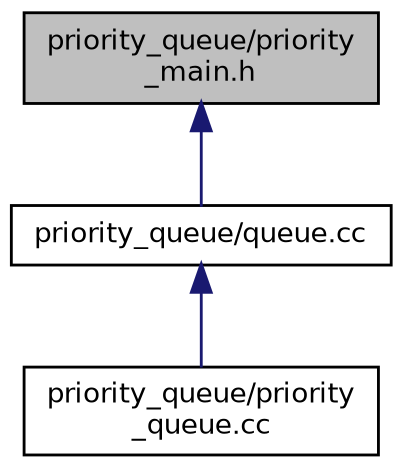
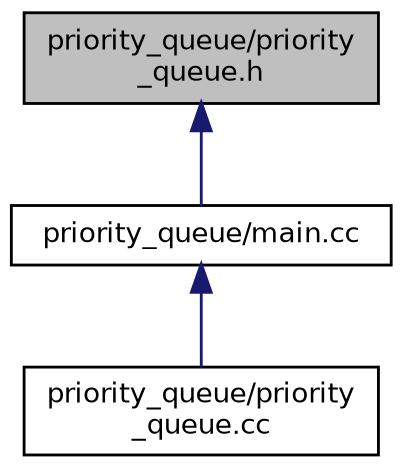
  digraph {
    node [color=black fontname=Helvetica fontsize=10 shape=record]
    edge [color=midnightblue dir=back fontname=Helvetica fontsize=10 labelfontname=Helvetica labelfontsize=10 style=solid]
-   n1 [fillcolor=grey75 fontcolor=black height=0.2 label="priority_queue/priority\l_main.h" style=filled width=0.4]
-   n2 [height=0.2 label="priority_queue/queue.cc" width=0.4]
+   n1 [fillcolor=grey75 fontcolor=black height=0.2 label="priority_queue/priority\l_queue.h" style=filled width=0.4]
+   n2 [height=0.2 label="priority_queue/main.cc" width=0.4]
    n3 [height=0.2 label="priority_queue/priority\l_queue.cc" width=0.4]
    n1 -> n2
    n2 -> n3
  }
